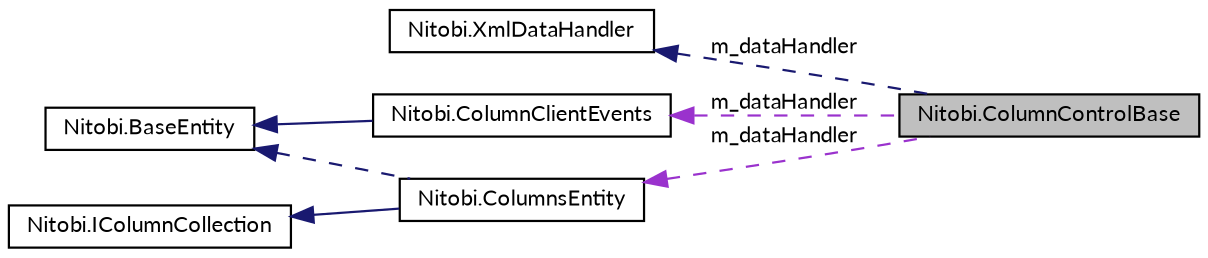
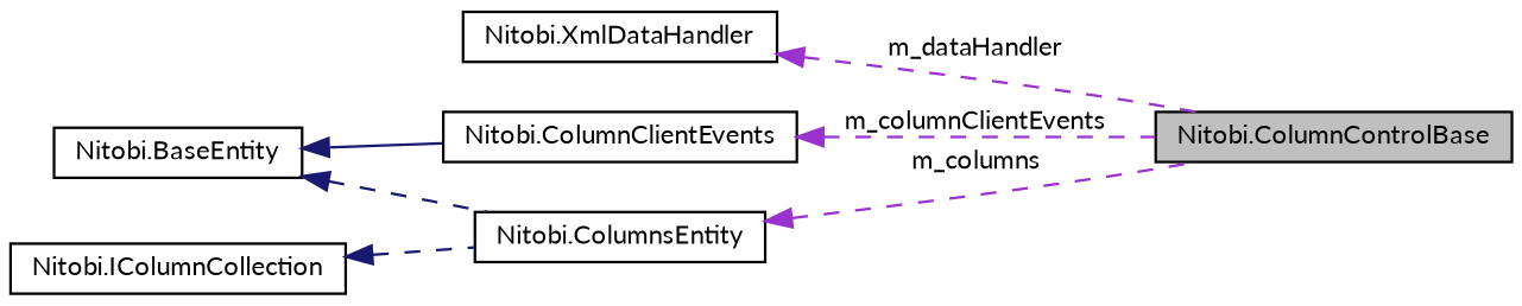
  digraph {
    fontname=Lato
    rankdir=LR
    node [color=black fontname=Lato fontsize=10 shape=record]
    edge [color=darkorchid3 dir=back fontname=Lato fontsize=10 labelfontname=FreeSans labelfontsize=10 style=dashed]
    n1 [fillcolor=grey75 fontcolor=black height=0.2 label="Nitobi.ColumnControlBase" style=filled width=0.4]
    n2 [height=0.2 label="Nitobi.XmlDataHandler" width=0.4]
    n3 [height=0.2 label="Nitobi.ColumnsEntity" width=0.4]
    n4 [height=0.2 label="Nitobi.BaseEntity" width=0.4]
    n5 [height=0.2 label="Nitobi.ColumnClientEvents" width=0.4]
    n6 [height=0.2 label="Nitobi.IColumnCollection" width=0.4]
-   n2 -> n1 [color=midnightblue label=m_dataHandler]
-   n3 -> n1 [label=m_dataHandler]
+   n2 -> n1 [label=m_dataHandler]
+   n3 -> n1 [label=m_columns]
    n4 -> n3 [color=midnightblue]
    n4 -> n5 [color=midnightblue style=solid]
-   n5 -> n1 [label=m_dataHandler]
-   n6 -> n3 [color=midnightblue style=solid]
+   n5 -> n1 [label=m_columnClientEvents]
+   n6 -> n3 [color=midnightblue]
  }
